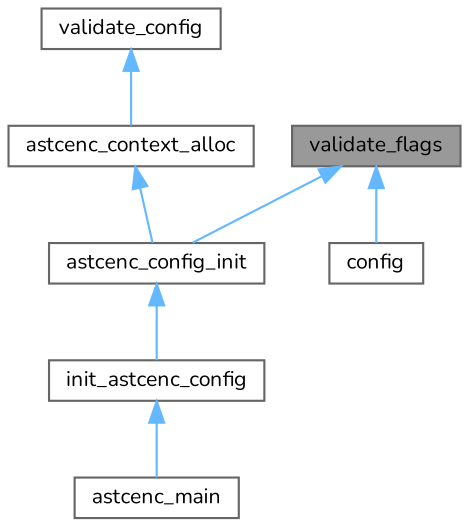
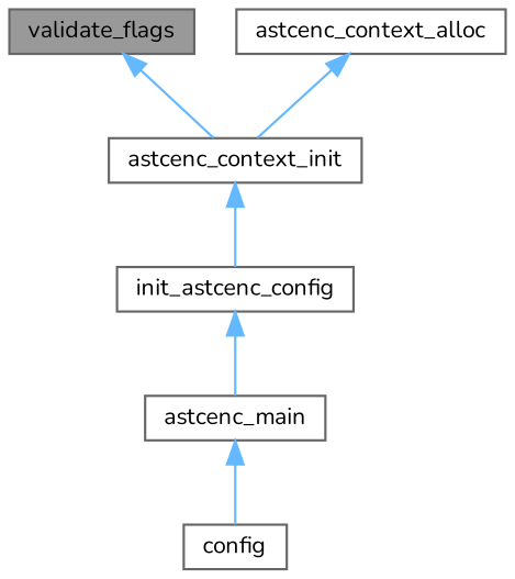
  digraph {
    fontname=Nunito
    rankdir=TB
    node [color=grey40 fillcolor=white fontname=Nunito fontsize=10 shape=box style=filled]
    edge [color=steelblue1 dir=back fontname=Nunito fontsize=10 labelfontname=Helvetica labelfontsize=10 style=solid]
    n1 [color=gray40 fillcolor=grey60 fontcolor=black height=0.2 label=validate_flags width=0.4]
-   n2 [height=0.2 label=astcenc_config_init width=0.4]
+   n2 [height=0.2 label=astcenc_context_init width=0.4]
    n3 [height=0.2 label=init_astcenc_config width=0.4]
-   n4 [height=0.2 label=validate_config width=0.4]
    n5 [height=0.2 label=astcenc_context_alloc width=0.4]
    n6 [height=0.2 label=astcenc_main width=0.4]
    n7 [height=0.2 label=config width=0.4]
    n1 -> n2
    n2 -> n3
    n3 -> n6
-   n4 -> n5
    n5 -> n2
-   n1 -> n7
+   n6 -> n7
  }
